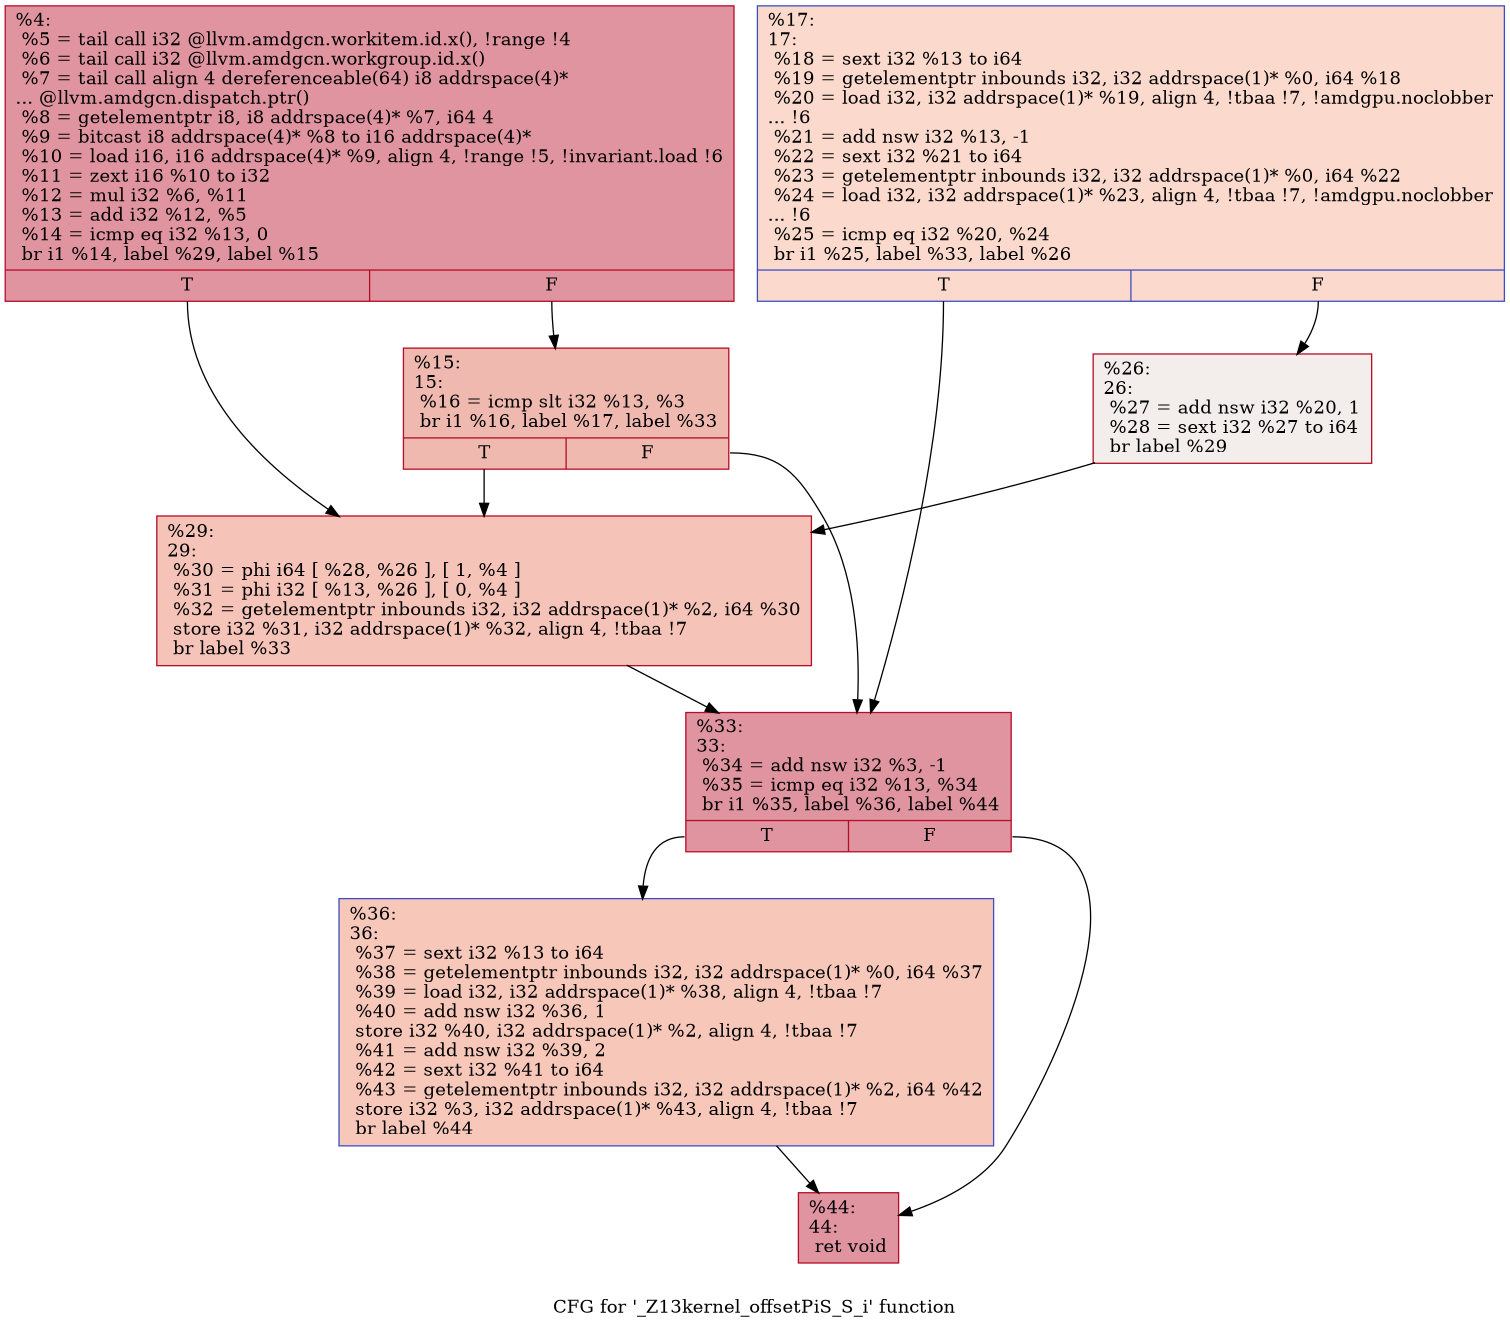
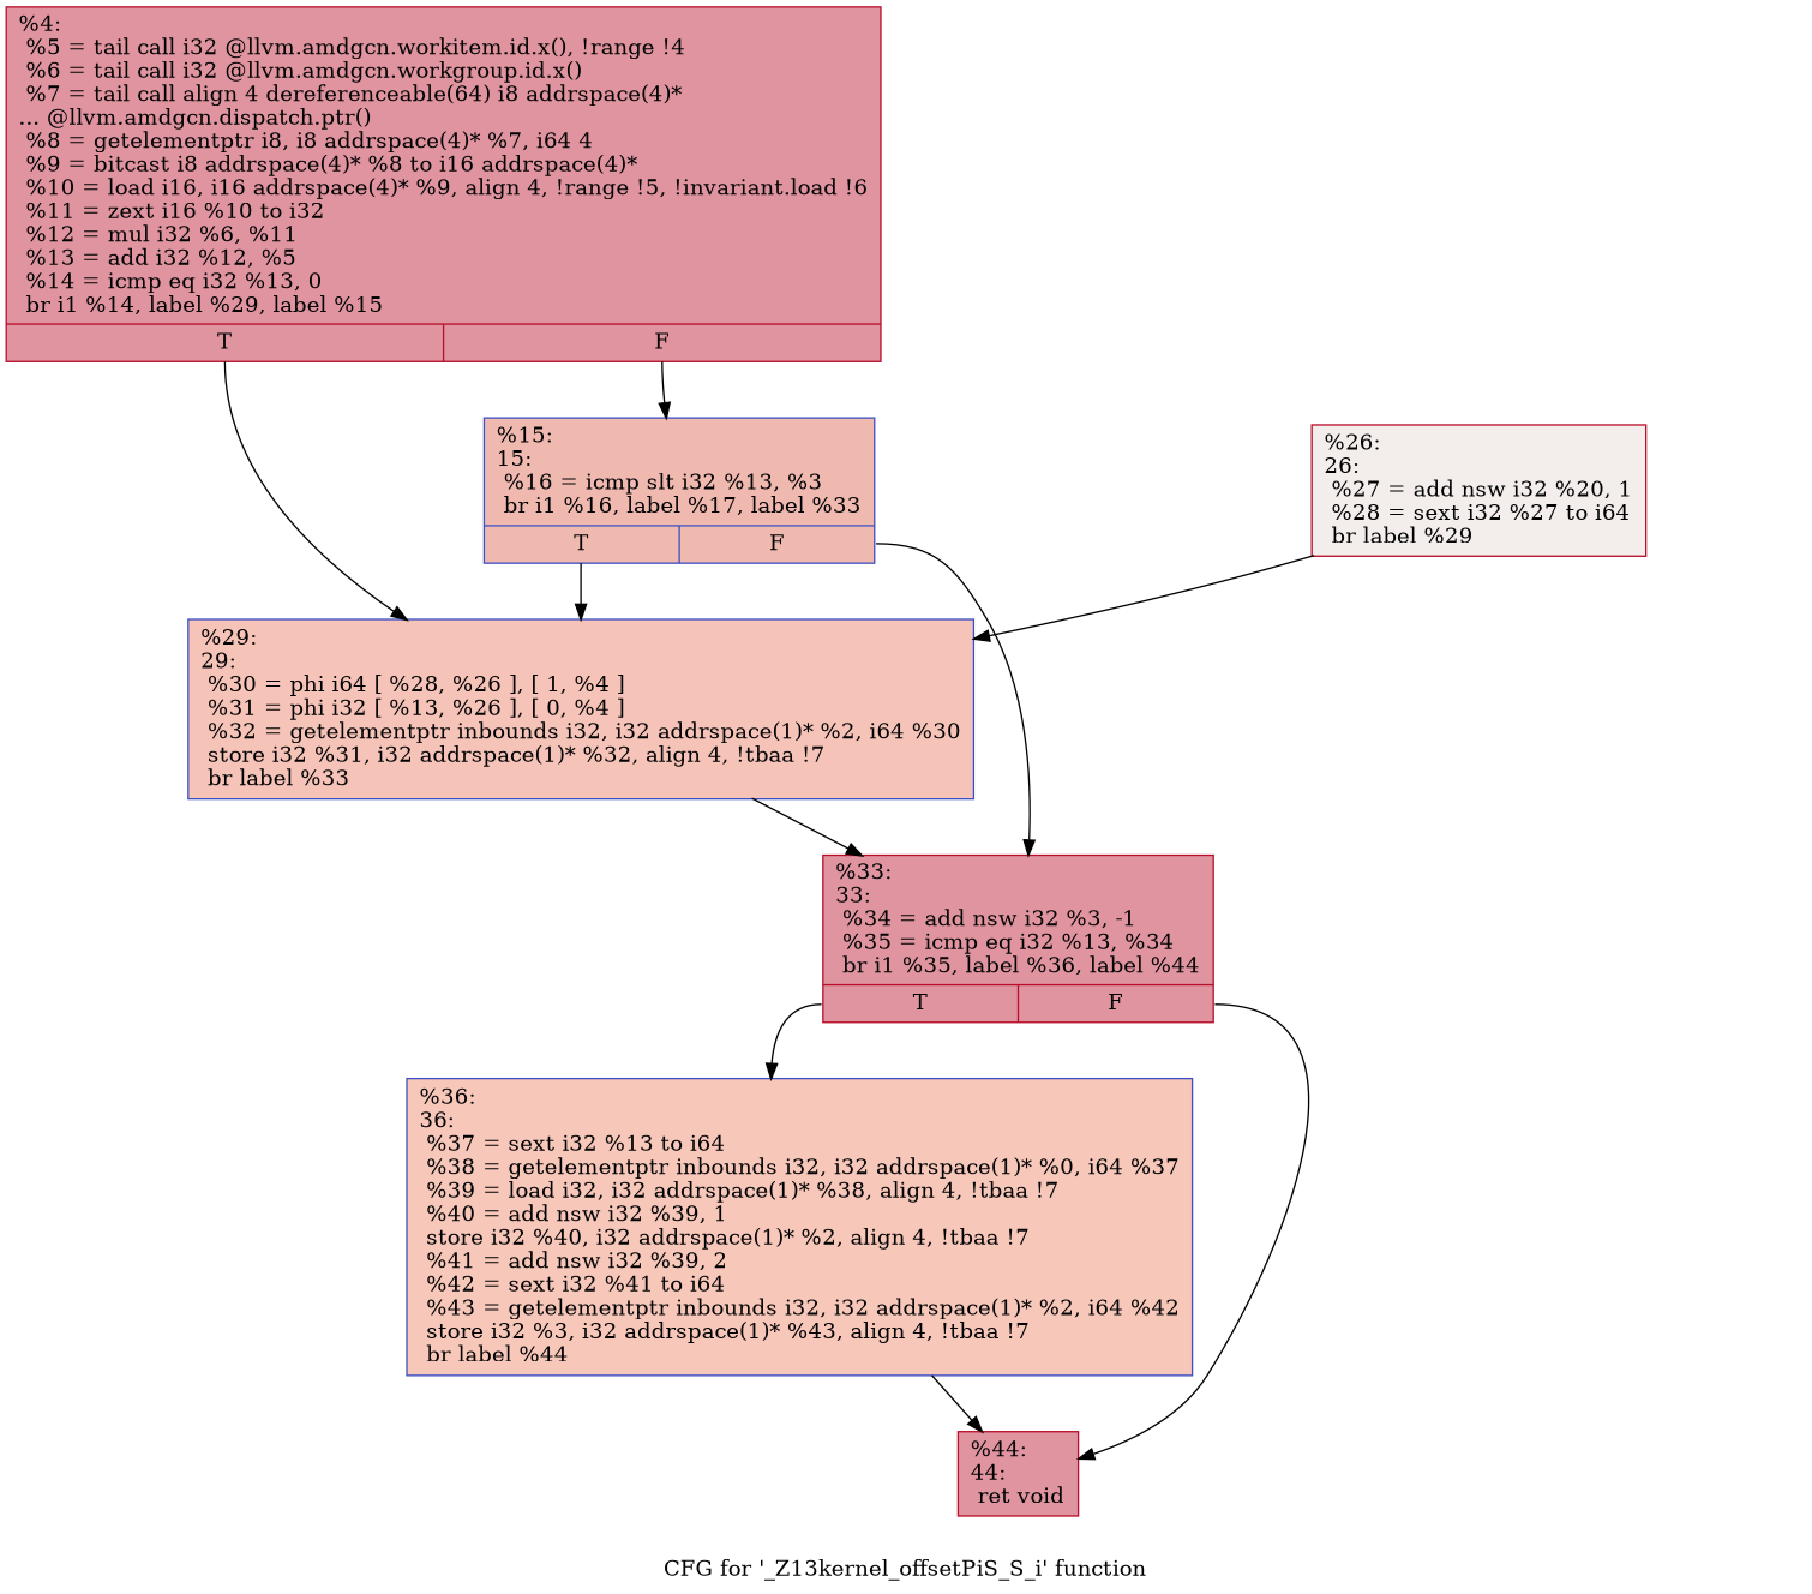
  digraph {
    label="CFG for '_Z13kernel_offsetPiS_S_i' function"
    node [color="#b70d28ff" fillcolor="#b70d2870" shape=record style=filled]
    edge [tailport=s0]
    n1 [label="{%4:\l  %5 = tail call i32 @llvm.amdgcn.workitem.id.x(), !range !4\l  %6 = tail call i32 @llvm.amdgcn.workgroup.id.x()\l  %7 = tail call align 4 dereferenceable(64) i8 addrspace(4)*\l... @llvm.amdgcn.dispatch.ptr()\l  %8 = getelementptr i8, i8 addrspace(4)* %7, i64 4\l  %9 = bitcast i8 addrspace(4)* %8 to i16 addrspace(4)*\l  %10 = load i16, i16 addrspace(4)* %9, align 4, !range !5, !invariant.load !6\l  %11 = zext i16 %10 to i32\l  %12 = mul i32 %6, %11\l  %13 = add i32 %12, %5\l  %14 = icmp eq i32 %13, 0\l  br i1 %14, label %29, label %15\l|{<s0>T|<s1>F}}"]
-   n2 [fillcolor="#e8765c70" label="{%29:\l29:                                               \l  %30 = phi i64 [ %28, %26 ], [ 1, %4 ]\l  %31 = phi i32 [ %13, %26 ], [ 0, %4 ]\l  %32 = getelementptr inbounds i32, i32 addrspace(1)* %2, i64 %30\l  store i32 %31, i32 addrspace(1)* %32, align 4, !tbaa !7\l  br label %33\l}"]
-   n3 [fillcolor="#de614d70" label="{%15:\l15:                                               \l  %16 = icmp slt i32 %13, %3\l  br i1 %16, label %17, label %33\l|{<s0>T|<s1>F}}"]
+   n2 [color="#3d50c3ff" fillcolor="#e8765c70" label="{%29:\l29:                                               \l  %30 = phi i64 [ %28, %26 ], [ 1, %4 ]\l  %31 = phi i32 [ %13, %26 ], [ 0, %4 ]\l  %32 = getelementptr inbounds i32, i32 addrspace(1)* %2, i64 %30\l  store i32 %31, i32 addrspace(1)* %32, align 4, !tbaa !7\l  br label %33\l}"]
+   n3 [color="#3d50c3ff" fillcolor="#de614d70" label="{%15:\l15:                                               \l  %16 = icmp slt i32 %13, %3\l  br i1 %16, label %17, label %33\l|{<s0>T|<s1>F}}"]
    n4 [label="{%33:\l33:                                               \l  %34 = add nsw i32 %3, -1\l  %35 = icmp eq i32 %13, %34\l  br i1 %35, label %36, label %44\l|{<s0>T|<s1>F}}"]
-   n5 [color="#3d50c3ff" fillcolor="#ec7f6370" label="{%36:\l36:                                               \l  %37 = sext i32 %13 to i64\l  %38 = getelementptr inbounds i32, i32 addrspace(1)* %0, i64 %37\l  %39 = load i32, i32 addrspace(1)* %38, align 4, !tbaa !7\l  %40 = add nsw i32 %36, 1\l  store i32 %40, i32 addrspace(1)* %2, align 4, !tbaa !7\l  %41 = add nsw i32 %39, 2\l  %42 = sext i32 %41 to i64\l  %43 = getelementptr inbounds i32, i32 addrspace(1)* %2, i64 %42\l  store i32 %3, i32 addrspace(1)* %43, align 4, !tbaa !7\l  br label %44\l}"]
+   n5 [color="#3d50c3ff" fillcolor="#ec7f6370" label="{%36:\l36:                                               \l  %37 = sext i32 %13 to i64\l  %38 = getelementptr inbounds i32, i32 addrspace(1)* %0, i64 %37\l  %39 = load i32, i32 addrspace(1)* %38, align 4, !tbaa !7\l  %40 = add nsw i32 %39, 1\l  store i32 %40, i32 addrspace(1)* %2, align 4, !tbaa !7\l  %41 = add nsw i32 %39, 2\l  %42 = sext i32 %41 to i64\l  %43 = getelementptr inbounds i32, i32 addrspace(1)* %2, i64 %42\l  store i32 %3, i32 addrspace(1)* %43, align 4, !tbaa !7\l  br label %44\l}"]
    n6 [label="{%44:\l44:                                               \l  ret void\l}"]
-   n7 [color="#3d50c3ff" fillcolor="#f7ac8e70" label="{%17:\l17:                                               \l  %18 = sext i32 %13 to i64\l  %19 = getelementptr inbounds i32, i32 addrspace(1)* %0, i64 %18\l  %20 = load i32, i32 addrspace(1)* %19, align 4, !tbaa !7, !amdgpu.noclobber\l... !6\l  %21 = add nsw i32 %13, -1\l  %22 = sext i32 %21 to i64\l  %23 = getelementptr inbounds i32, i32 addrspace(1)* %0, i64 %22\l  %24 = load i32, i32 addrspace(1)* %23, align 4, !tbaa !7, !amdgpu.noclobber\l... !6\l  %25 = icmp eq i32 %20, %24\l  br i1 %25, label %33, label %26\l|{<s0>T|<s1>F}}"]
    n8 [fillcolor="#e3d9d370" label="{%26:\l26:                                               \l  %27 = add nsw i32 %20, 1\l  %28 = sext i32 %27 to i64\l  br label %29\l}"]
    n1 -> n2
    n1 -> n3 [tailport=s1]
    n2 -> n4
    n3 -> n2
    n3 -> n4 [tailport=s1]
    n4 -> n5
    n4 -> n6 [tailport=s1]
    n5 -> n6
-   n7 -> n4
-   n7 -> n8 [tailport=s1]
    n8 -> n2
  }
